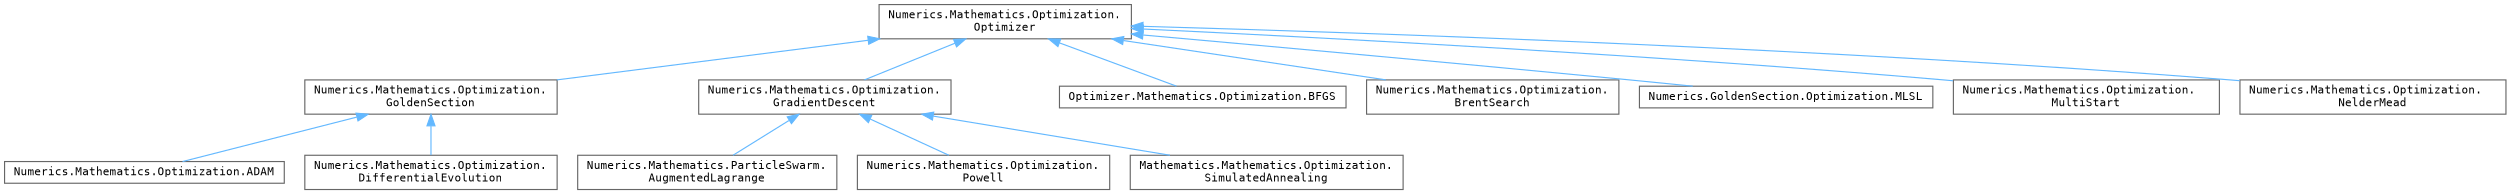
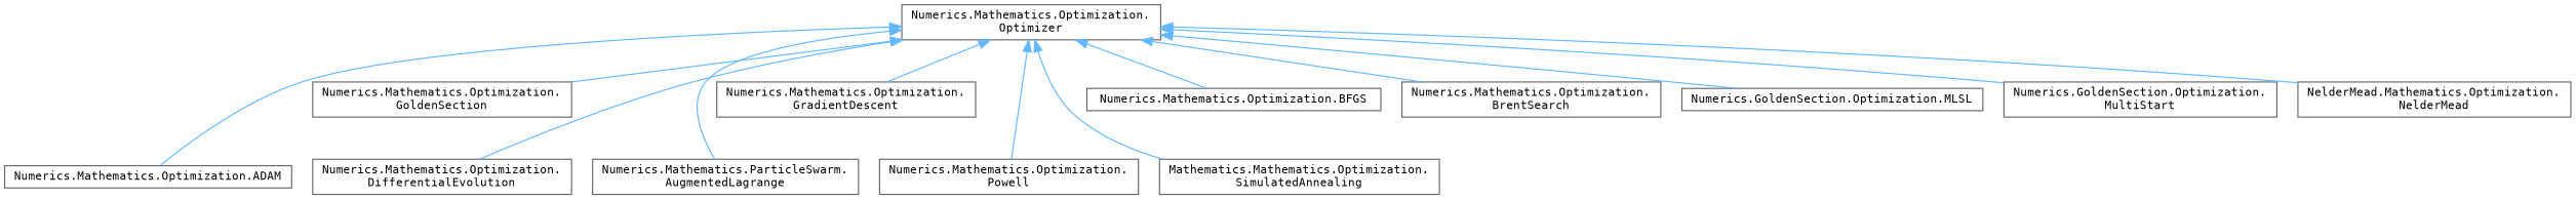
  digraph {
    fontname="DejaVu Sans Mono"
    rankdir=TB
    node [color=grey40 fillcolor=white fontname="DejaVu Sans Mono" fontsize=10 shape=box style=filled]
    edge [color=steelblue1 dir=back fontname="DejaVu Sans Mono" fontsize=10 labelfontname=Helvetica labelfontsize=10 style=solid]
    n1 [height=0.2 label="Numerics.Mathematics.Optimization.\lOptimizer" width=0.4]
    n2 [height=0.2 label="Numerics.Mathematics.Optimization.ADAM" width=0.4]
    n3 [height=0.2 label="Numerics.Mathematics.ParticleSwarm.\lAugmentedLagrange" width=0.4]
-   n4 [height=0.2 label="Optimizer.Mathematics.Optimization.BFGS" width=0.4]
+   n4 [height=0.2 label="Numerics.Mathematics.Optimization.BFGS" width=0.4]
    n5 [height=0.2 label="Numerics.Mathematics.Optimization.\lBrentSearch" width=0.4]
    n6 [height=0.2 label="Numerics.Mathematics.Optimization.\lDifferentialEvolution" width=0.4]
    n7 [height=0.2 label="Numerics.Mathematics.Optimization.\lGoldenSection" width=0.4]
    n8 [height=0.2 label="Numerics.Mathematics.Optimization.\lGradientDescent" width=0.4]
    n9 [height=0.2 label="Numerics.GoldenSection.Optimization.MLSL" width=0.4]
-   n10 [height=0.2 label="Numerics.Mathematics.Optimization.\lMultiStart" width=0.4]
-   n11 [height=0.2 label="Numerics.Mathematics.Optimization.\lNelderMead" width=0.4]
+   n10 [height=0.2 label="Numerics.GoldenSection.Optimization.\lMultiStart" width=0.4]
+   n11 [height=0.2 label="NelderMead.Mathematics.Optimization.\lNelderMead" width=0.4]
    n12 [height=0.2 label="Numerics.Mathematics.Optimization.\lPowell" width=0.4]
    n13 [height=0.2 label="Mathematics.Mathematics.Optimization.\lSimulatedAnnealing" width=0.4]
-   n7 -> n2
-   n8 -> n3
+   n1 -> n2
+   n1 -> n3
    n1 -> n4
    n1 -> n5
-   n7 -> n6
+   n1 -> n6
    n1 -> n7
    n1 -> n8
    n1 -> n9
    n1 -> n10
    n1 -> n11
-   n8 -> n12
-   n8 -> n13
+   n1 -> n12
+   n1 -> n13
  }
